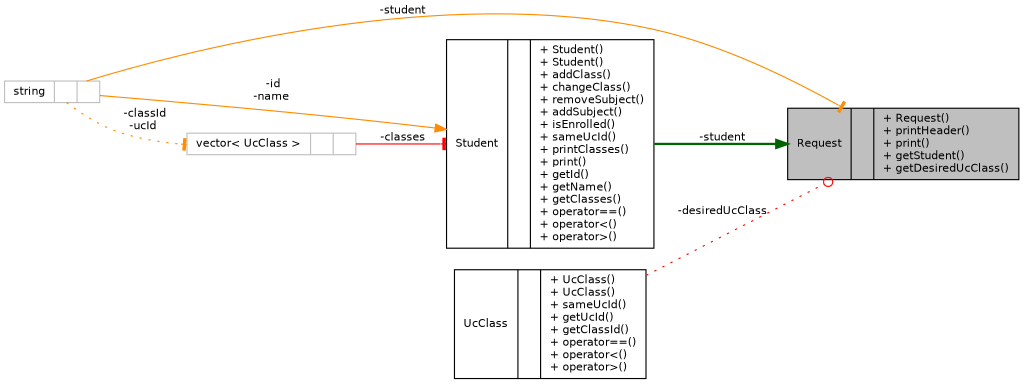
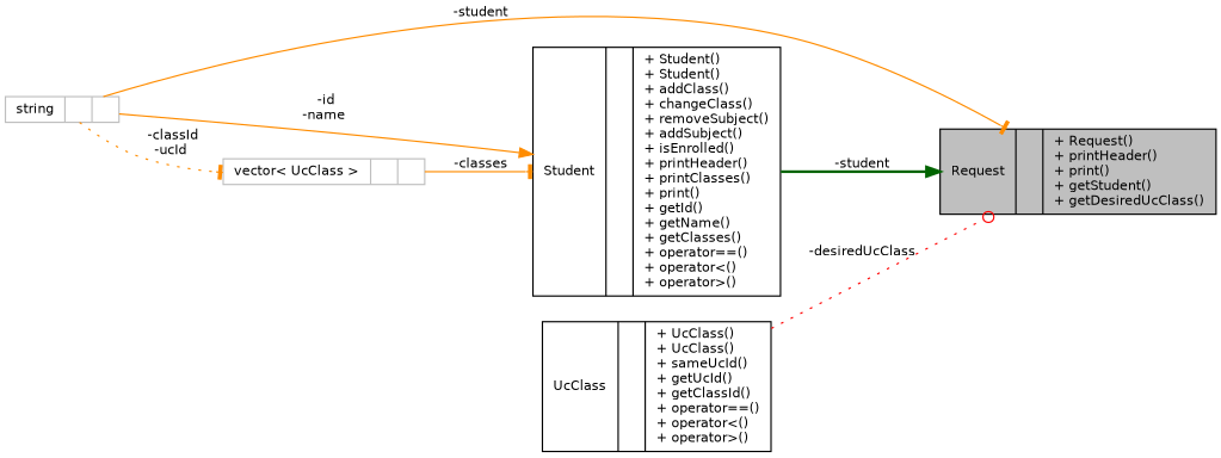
  digraph {
    rankdir=LR
    node [color=black fontname=Helvetica fontsize=10 shape=record]
    edge [arrowhead=tee color=darkorange fontname=Helvetica fontsize=10 labelfontname=Helvetica labelfontsize=10 style=solid]
    n1 [fillcolor=grey75 fontcolor=black height=0.2 label="{Request\n||+ Request()\l+ printHeader()\l+ print()\l+ getStudent()\l+ getDesiredUcClass()\l}" style=filled width=0.4]
    n2 [color=grey75 height=0.2 label="{string\n||}" width=0.4]
-   n3 [height=0.2 label="{Student\n||+ Student()\l+ Student()\l+ addClass()\l+ changeClass()\l+ removeSubject()\l+ addSubject()\l+ isEnrolled()\l+ sameUcId()\l+ printClasses()\l+ print()\l+ getId()\l+ getName()\l+ getClasses()\l+ operator==()\l+ operator\<()\l+ operator\>()\l}" width=0.4]
+   n3 [height=0.2 label="{Student\n||+ Student()\l+ Student()\l+ addClass()\l+ changeClass()\l+ removeSubject()\l+ addSubject()\l+ isEnrolled()\l+ printHeader()\l+ printClasses()\l+ print()\l+ getId()\l+ getName()\l+ getClasses()\l+ operator==()\l+ operator\<()\l+ operator\>()\l}" width=0.4]
    n4 [color=grey75 height=0.2 label="{vector\< UcClass \>\n||}" width=0.4]
    n5 [height=0.2 label="{UcClass\n||+ UcClass()\l+ UcClass()\l+ sameUcId()\l+ getUcId()\l+ getClassId()\l+ operator==()\l+ operator\<()\l+ operator\>()\l}" width=0.4]
    n2 -> n1 [label=" -student"]
    n2 -> n3 [arrowhead=normal label=" -id\n-name"]
    n2 -> n4 [label=" -classId\n-ucId" style=dotted]
    n3 -> n1 [arrowhead=normal color=darkgreen label=" -student" style=bold]
-   n4 -> n3 [color=red label=" -classes"]
+   n4 -> n3 [label=" -classes"]
    n5 -> n1 [arrowhead=odot color=red label=" -desiredUcClass" style=dotted]
  }
